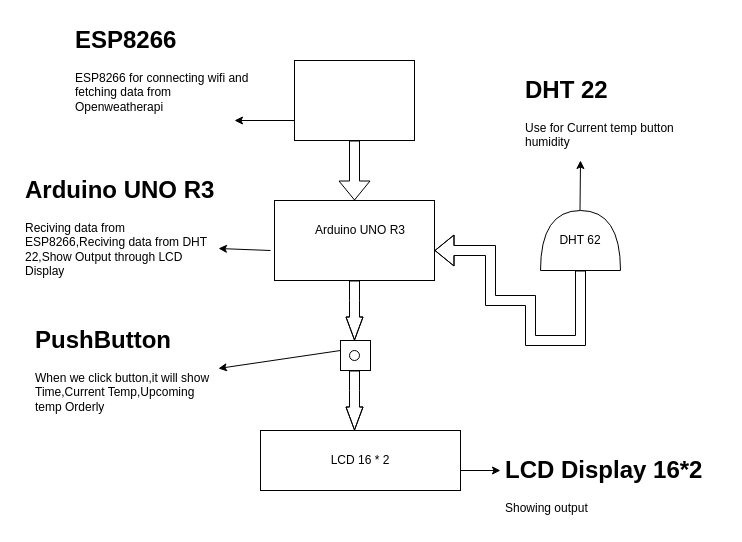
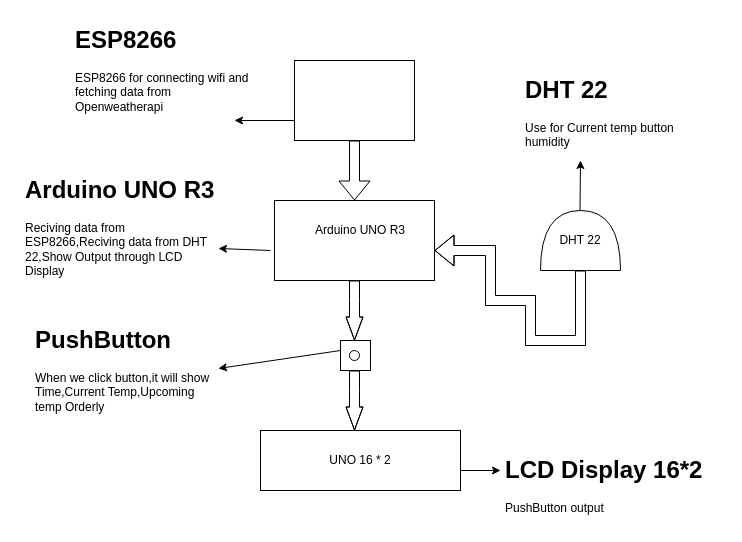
  <mxCell id="0" />
  <mxCell id="1" parent="0" />
  <mxCell id="2" value="" style="rounded=0;whiteSpace=wrap;html=1;" vertex="1" parent="1"><mxGeometry x="274" y="200" width="160" height="80" as="geometry" /></mxCell>
  <mxCell id="3" value="Arduino UNO R3" style="text;html=1;strokeColor=none;fillColor=none;align=center;verticalAlign=middle;whiteSpace=wrap;rounded=0;" vertex="1" parent="1"><mxGeometry x="305" y="215" width="110" height="30" as="geometry" /></mxCell>
  <mxCell id="4" value="" style="rounded=0;whiteSpace=wrap;html=1;" vertex="1" parent="1"><mxGeometry x="294" y="60" width="120" height="80" as="geometry" /></mxCell>
  <mxCell id="5" value="" style="group" vertex="1" connectable="0" parent="1"><mxGeometry x="260" y="460" width="200" height="60" as="geometry" /></mxCell>
  <mxCell id="6" value="" style="rounded=0;whiteSpace=wrap;html=1;" vertex="1" parent="5"><mxGeometry y="-30" width="200" height="60" as="geometry" /></mxCell>
- <mxCell id="7" value="LCD 16 * 2" style="text;html=1;strokeColor=none;fillColor=none;align=center;verticalAlign=middle;whiteSpace=wrap;rounded=0;" vertex="1" parent="5"><mxGeometry x="40" y="-15" width="120" height="30" as="geometry" /></mxCell>
- <mxCell id="8" value="DHT 62" style="shape=or;whiteSpace=wrap;html=1;direction=north;" vertex="1" parent="1"><mxGeometry x="540" y="210" width="80" height="60" as="geometry" /></mxCell>
+ <mxCell id="7" value="UNO 16 * 2" style="text;html=1;strokeColor=none;fillColor=none;align=center;verticalAlign=middle;whiteSpace=wrap;rounded=0;" vertex="1" parent="5"><mxGeometry x="40" y="-15" width="120" height="30" as="geometry" /></mxCell>
+ <mxCell id="8" value="DHT 22" style="shape=or;whiteSpace=wrap;html=1;direction=north;" vertex="1" parent="1"><mxGeometry x="540" y="210" width="80" height="60" as="geometry" /></mxCell>
  <mxCell id="9" value="" style="shape=flexArrow;endArrow=classic;html=1;rounded=0;entryX=0.5;entryY=0;entryDx=0;entryDy=0;" edge="1" parent="1" target="2"><mxGeometry width="50" height="50" relative="1" as="geometry"><mxPoint x="354" y="140" as="sourcePoint" /><mxPoint x="354.5" y="190" as="targetPoint" /></mxGeometry></mxCell>
  <mxCell id="10" value="" style="shape=flexArrow;endArrow=classic;html=1;rounded=0;" edge="1" parent="1"><mxGeometry width="50" height="50" relative="1" as="geometry"><mxPoint x="580" y="270" as="sourcePoint" /><mxPoint x="434" y="250" as="targetPoint" /><Array as="points"><mxPoint x="580" y="340" /><mxPoint x="530" y="340" /><mxPoint x="530" y="300" /><mxPoint x="490" y="300" /><mxPoint x="490" y="250" /></Array></mxGeometry></mxCell>
  <mxCell id="11" value="" style="shape=flexArrow;endArrow=classic;html=1;rounded=0;endWidth=6;endSize=7.33;" edge="1" parent="1"><mxGeometry width="50" height="50" relative="1" as="geometry"><mxPoint x="354" y="280" as="sourcePoint" /><mxPoint x="354" y="340" as="targetPoint" /><Array as="points"><mxPoint x="354" y="300" /></Array></mxGeometry></mxCell>
  <mxCell id="12" value="&lt;h1&gt;ESP8266&lt;/h1&gt;&lt;div&gt;ESP8266 for connecting wifi and fetching data from Openweatherapi&lt;/div&gt;" style="text;html=1;strokeColor=none;fillColor=none;spacing=5;spacingTop=-20;whiteSpace=wrap;overflow=hidden;rounded=0;" vertex="1" parent="1"><mxGeometry x="70" y="20" width="190" height="100" as="geometry" /></mxCell>
  <mxCell id="13" value="" style="group" vertex="1" connectable="0" parent="1"><mxGeometry x="340" y="340" width="30" height="30" as="geometry" /></mxCell>
  <mxCell id="14" value="" style="whiteSpace=wrap;html=1;aspect=fixed;" vertex="1" parent="13"><mxGeometry width="30" height="30" as="geometry" /></mxCell>
  <mxCell id="15" value="" style="ellipse;whiteSpace=wrap;html=1;aspect=fixed;" vertex="1" parent="13"><mxGeometry x="9" y="10" width="10" height="10" as="geometry" /></mxCell>
  <mxCell id="16" value="" style="shape=flexArrow;endArrow=classic;html=1;rounded=0;endWidth=6;endSize=7.33;" edge="1" parent="1"><mxGeometry width="50" height="50" relative="1" as="geometry"><mxPoint x="354" y="370" as="sourcePoint" /><mxPoint x="354" y="430" as="targetPoint" /><Array as="points"><mxPoint x="354" y="390" /></Array></mxGeometry></mxCell>
  <mxCell id="17" value="&lt;h1&gt;DHT 22&lt;/h1&gt;&lt;div&gt;Use for Current temp button humidity&lt;/div&gt;" style="text;html=1;strokeColor=none;fillColor=none;spacing=5;spacingTop=-20;whiteSpace=wrap;overflow=hidden;rounded=0;" vertex="1" parent="1"><mxGeometry x="520" y="70" width="190" height="80" as="geometry" /></mxCell>
  <mxCell id="18" value="&lt;h1&gt;Arduino UNO R3&lt;/h1&gt;&lt;div&gt;Reciving data from ESP8266,Reciving data from DHT 22,Show Output through LCD Display&lt;/div&gt;" style="text;html=1;strokeColor=none;fillColor=none;spacing=5;spacingTop=-20;whiteSpace=wrap;overflow=hidden;rounded=0;" vertex="1" parent="1"><mxGeometry x="20" y="170" width="200" height="120" as="geometry" /></mxCell>
  <mxCell id="19" value="&lt;h1&gt;PushButton&lt;/h1&gt;&lt;div&gt;When we click button,it will show Time,Current Temp,Upcoming temp Orderly&lt;/div&gt;" style="text;html=1;strokeColor=none;fillColor=none;spacing=5;spacingTop=-20;whiteSpace=wrap;overflow=hidden;rounded=0;" vertex="1" parent="1"><mxGeometry x="30" y="320" width="190" height="120" as="geometry" /></mxCell>
- <mxCell id="20" value="&lt;h1&gt;LCD Display 16*2&lt;/h1&gt;&lt;div&gt;Showing output&lt;/div&gt;" style="text;html=1;strokeColor=none;fillColor=none;spacing=5;spacingTop=-20;whiteSpace=wrap;overflow=hidden;rounded=0;" vertex="1" parent="1"><mxGeometry x="500" y="450" width="220" height="70" as="geometry" /></mxCell>
+ <mxCell id="20" value="&lt;h1&gt;LCD Display 16*2&lt;/h1&gt;&lt;div&gt;PushButton output&lt;/div&gt;" style="text;html=1;strokeColor=none;fillColor=none;spacing=5;spacingTop=-20;whiteSpace=wrap;overflow=hidden;rounded=0;" vertex="1" parent="1"><mxGeometry x="500" y="450" width="220" height="70" as="geometry" /></mxCell>
  <mxCell id="21" value="" style="endArrow=classic;html=1;rounded=0;entryX=0.99;entryY=0.65;entryDx=0;entryDy=0;entryPerimeter=0;" edge="1" parent="1" target="18"><mxGeometry width="50" height="50" relative="1" as="geometry"><mxPoint x="270" y="250" as="sourcePoint" /><mxPoint x="380" y="270" as="targetPoint" /></mxGeometry></mxCell>
  <mxCell id="22" value="" style="endArrow=classic;html=1;rounded=0;entryX=0.989;entryY=0.4;entryDx=0;entryDy=0;entryPerimeter=0;" edge="1" parent="1" target="19"><mxGeometry width="50" height="50" relative="1" as="geometry"><mxPoint x="340" y="350" as="sourcePoint" /><mxPoint x="270" y="360" as="targetPoint" /></mxGeometry></mxCell>
  <mxCell id="23" value="" style="endArrow=classic;html=1;rounded=0;" edge="1" parent="1"><mxGeometry width="50" height="50" relative="1" as="geometry"><mxPoint x="460" y="470" as="sourcePoint" /><mxPoint x="500" y="470" as="targetPoint" /></mxGeometry></mxCell>
  <mxCell id="24" value="" style="endArrow=classic;html=1;rounded=0;" edge="1" parent="1"><mxGeometry width="50" height="50" relative="1" as="geometry"><mxPoint x="579.5" y="210" as="sourcePoint" /><mxPoint x="580" y="160" as="targetPoint" /></mxGeometry></mxCell>
  <mxCell id="25" value="" style="endArrow=classic;html=1;rounded=0;" edge="1" parent="1"><mxGeometry width="50" height="50" relative="1" as="geometry"><mxPoint x="294" y="120" as="sourcePoint" /><mxPoint x="234" y="120" as="targetPoint" /></mxGeometry></mxCell>
